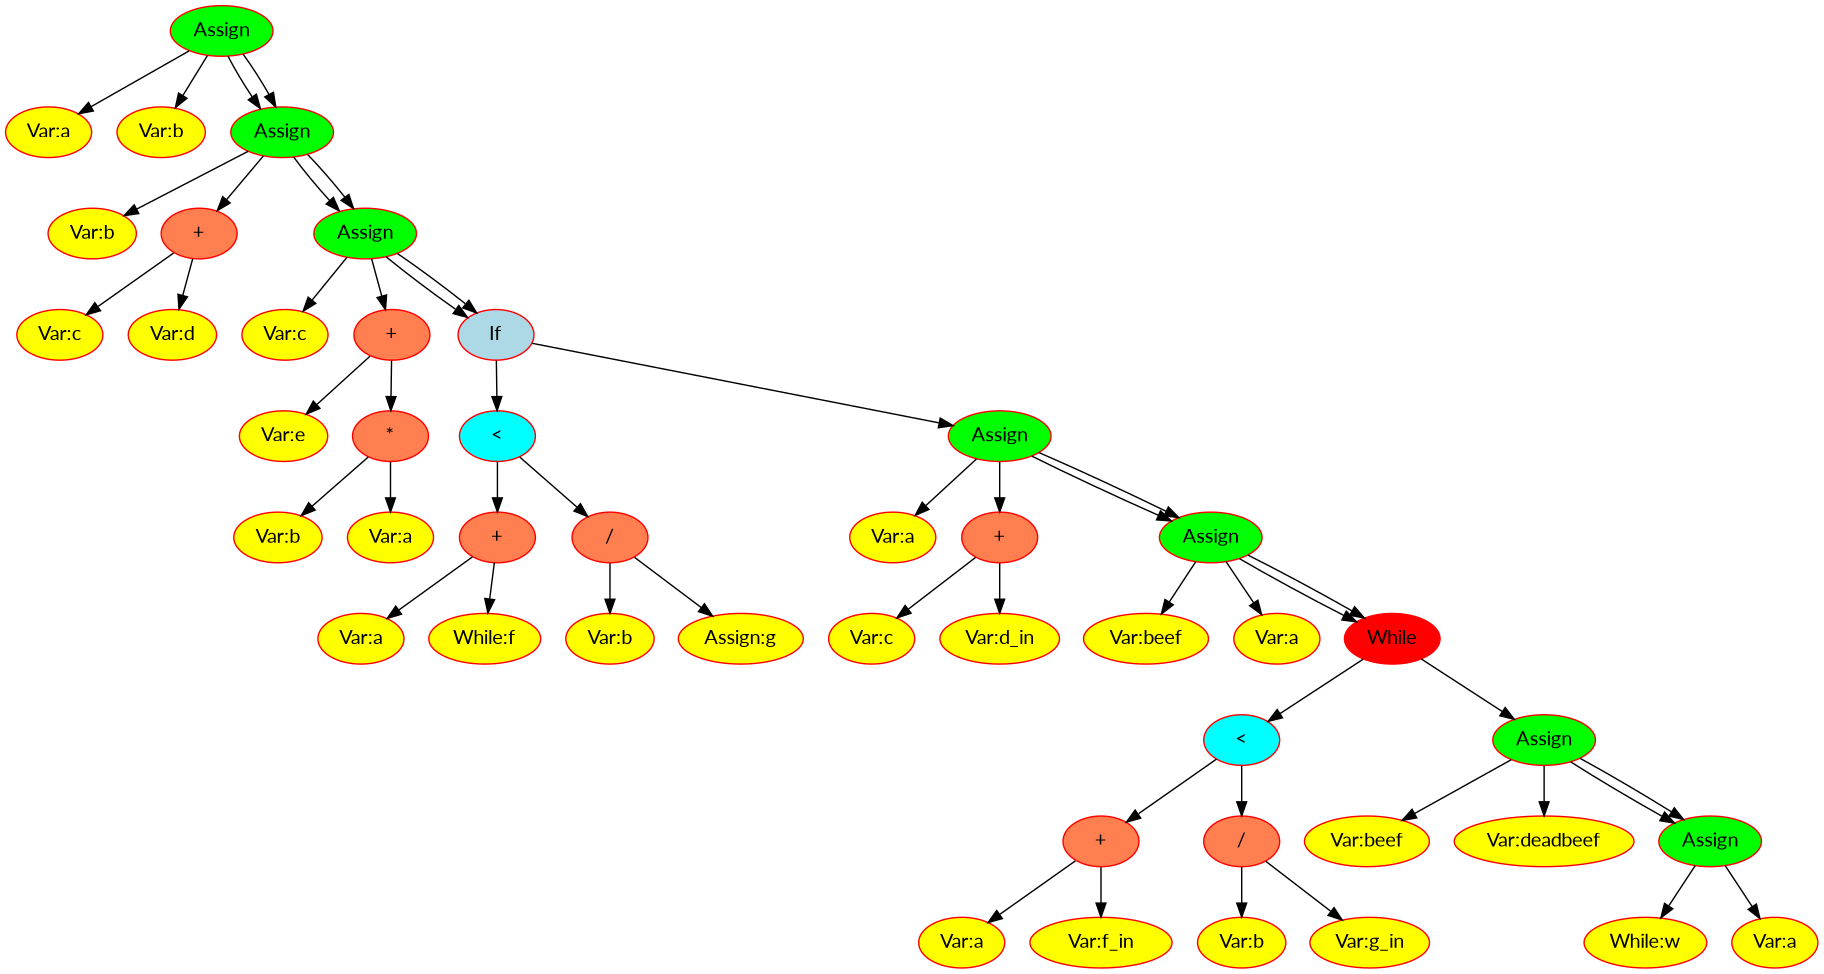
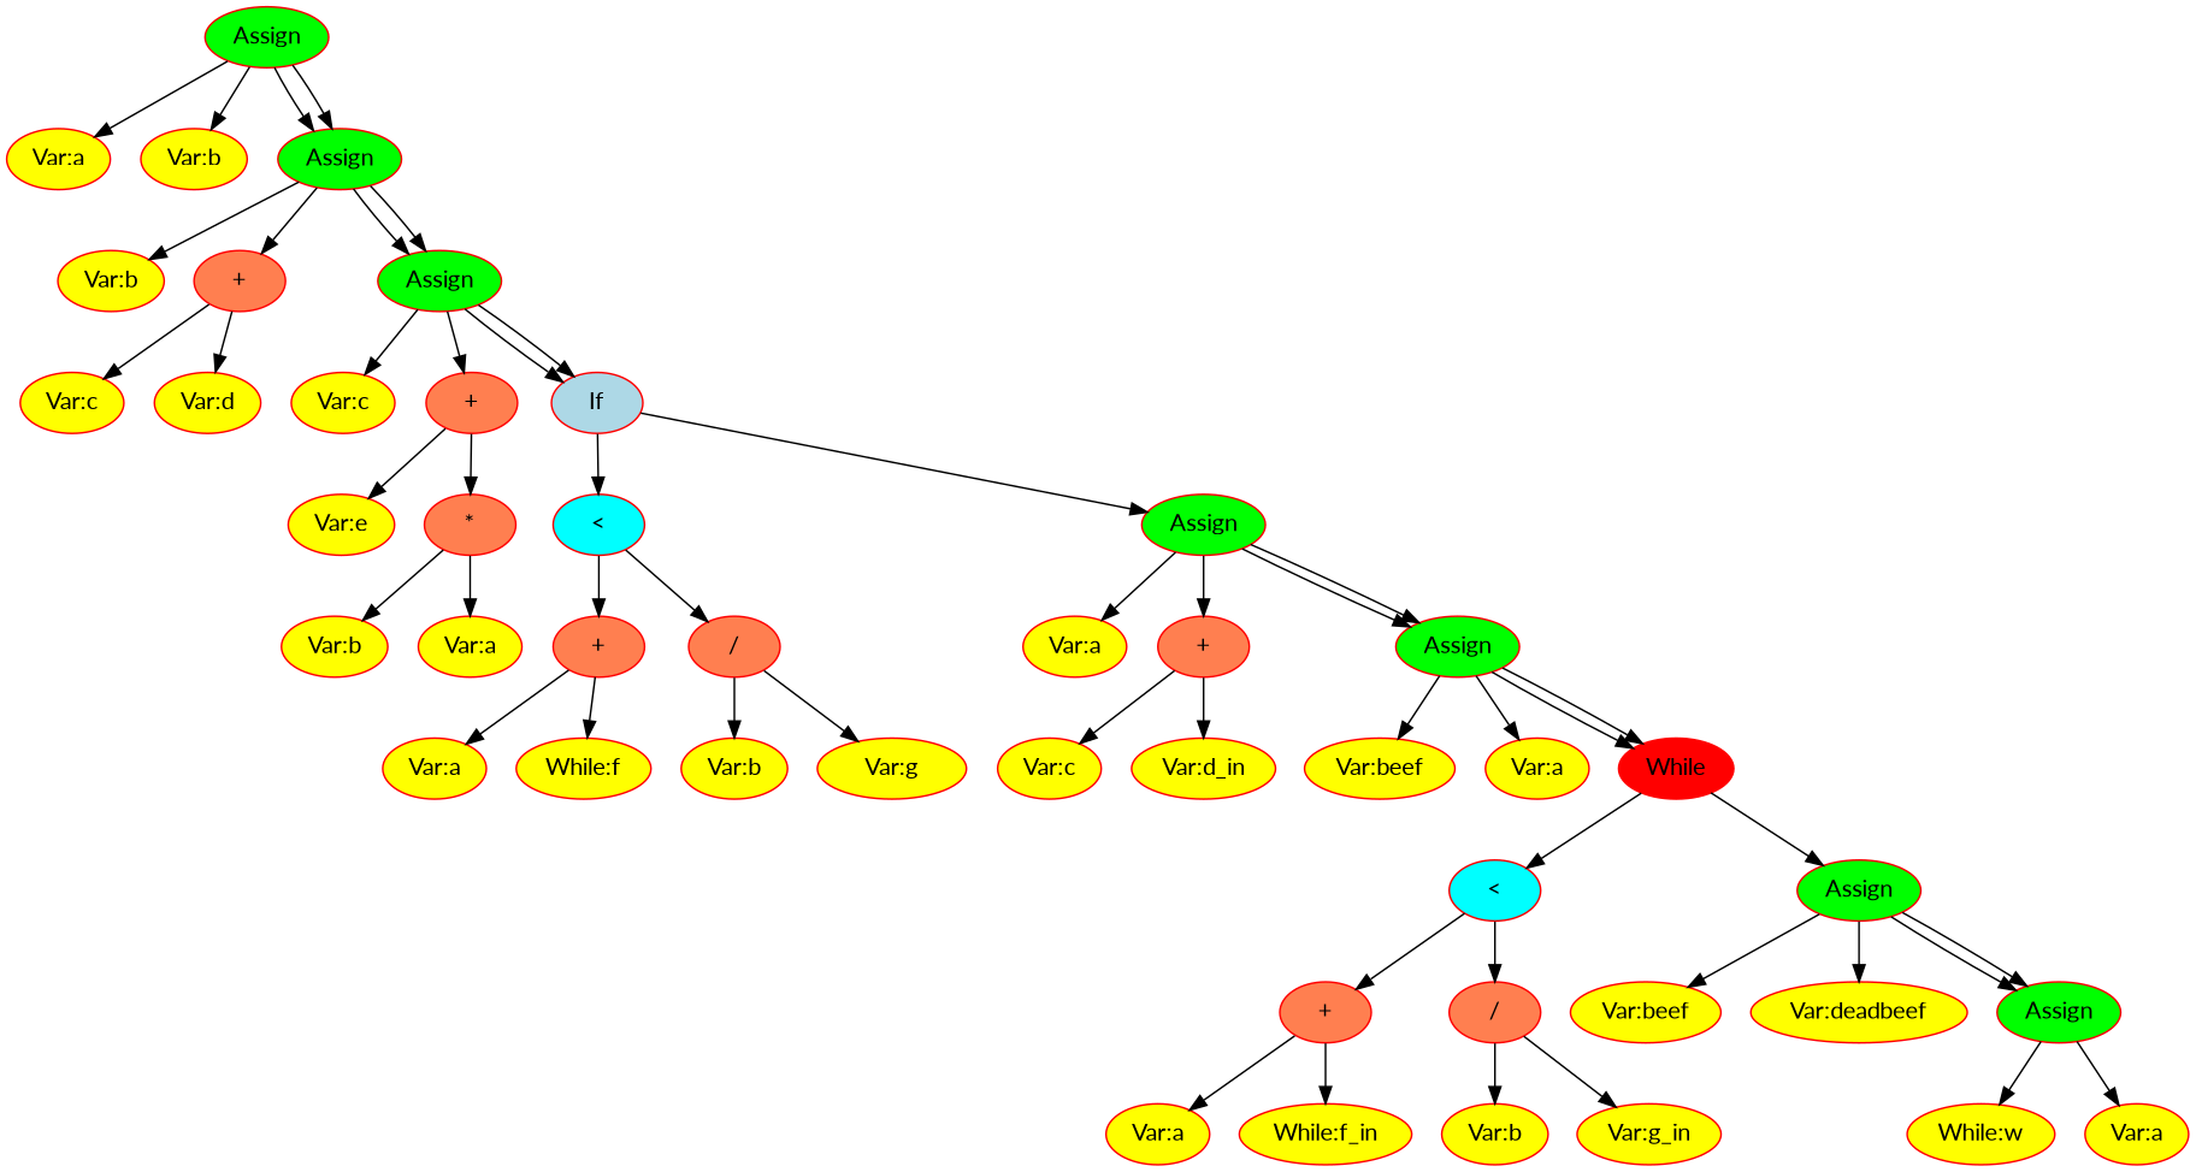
  digraph {
    fontname=Lato
    node [color=red fillcolor=yellow fontname=Lato fontsize=14 style=filled]
    edge [fontname=Lato]
    n1 [fillcolor=green label=Assign]
    n2 [label="Var:a"]
    n3 [label="Var:b"]
    n4 [fillcolor=green label=Assign]
    n5 [label="Var:b"]
    n6 [fillcolor=coral label="+"]
    n7 [fillcolor=green label=Assign]
    n8 [label="Var:c"]
    n9 [label="Var:d"]
    n10 [label="Var:c"]
    n11 [fillcolor=coral label="+"]
    n12 [fillcolor=lightblue label=If]
    n13 [label="Var:e"]
    n14 [fillcolor=coral label="*"]
    n15 [fillcolor=cyan label="<"]
    n16 [fillcolor=green label=Assign]
    n17 [label="Var:b"]
    n18 [label="Var:a"]
    n19 [fillcolor=coral label="+"]
    n20 [fillcolor=coral label="/"]
    n21 [label="Var:a"]
    n22 [fillcolor=coral label="+"]
    n23 [fillcolor=green label=Assign]
    n24 [label="Var:a"]
    n25 [label="While:f"]
    n26 [label="Var:b"]
-   n27 [label="Assign:g"]
+   n27 [label="Var:g"]
    n28 [label="Var:c"]
    n29 [label="Var:d_in"]
    n30 [label="Var:beef"]
    n31 [label="Var:a"]
    n32 [fillcolor=red label=While]
    n33 [fillcolor=cyan label="<"]
    n34 [fillcolor=green label=Assign]
    n35 [fillcolor=coral label="+"]
    n36 [fillcolor=coral label="/"]
    n37 [label="Var:beef"]
    n38 [label="Var:deadbeef"]
    n39 [fillcolor=green label=Assign]
    n40 [label="Var:a"]
-   n41 [label="Var:f_in"]
+   n41 [label="While:f_in"]
    n42 [label="Var:b"]
    n43 [label="Var:g_in"]
    n44 [label="While:w"]
    n45 [label="Var:a"]
    n1 -> n2
    n1 -> n3
    n1 -> n4
    n1 -> n4
    n4 -> n5
    n4 -> n6
    n4 -> n7
    n4 -> n7
    n6 -> n8
    n6 -> n9
    n7 -> n10
    n7 -> n11
    n7 -> n12
    n7 -> n12
    n11 -> n13
    n11 -> n14
    n12 -> n15
    n12 -> n16
    n14 -> n17
    n14 -> n18
    n15 -> n19
    n15 -> n20
    n16 -> n21
    n16 -> n22
    n16 -> n23
    n16 -> n23
    n19 -> n24
    n19 -> n25
    n20 -> n26
    n20 -> n27
    n22 -> n28
    n22 -> n29
    n23 -> n30
    n23 -> n31
    n23 -> n32
    n23 -> n32
    n32 -> n33
    n32 -> n34
    n33 -> n35
    n33 -> n36
    n34 -> n37
    n34 -> n38
    n34 -> n39
    n34 -> n39
    n35 -> n40
    n35 -> n41
    n36 -> n42
    n36 -> n43
    n39 -> n44
    n39 -> n45
  }
